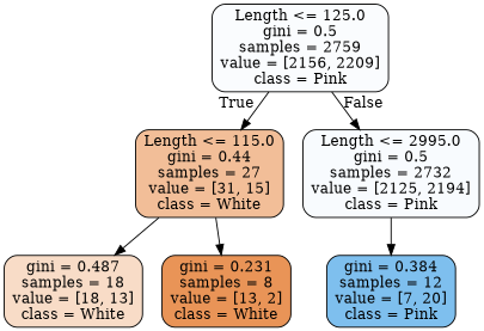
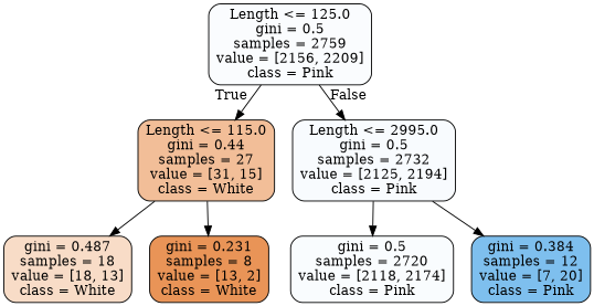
  digraph {
    fontname="DejaVu Serif"
    node [color=black fontname="DejaVu Serif" shape=box style="filled, rounded"]
    edge [fontname="DejaVu Serif"]
    n1 [fillcolor="#399de506" label="Length <= 125.0\ngini = 0.5\nsamples = 2759\nvalue = [2156, 2209]\nclass = Pink"]
    n2 [fillcolor="#e5813984" label="Length <= 115.0\ngini = 0.44\nsamples = 27\nvalue = [31, 15]\nclass = White"]
    n3 [fillcolor="#399de508" label="Length <= 2995.0\ngini = 0.5\nsamples = 2732\nvalue = [2125, 2194]\nclass = Pink"]
    n4 [fillcolor="#e5813947" label="gini = 0.487\nsamples = 18\nvalue = [18, 13]\nclass = White"]
    n5 [fillcolor="#e58139d8" label="gini = 0.231\nsamples = 8\nvalue = [13, 2]\nclass = White"]
+   n6 [fillcolor="#399de507" label="gini = 0.5\nsamples = 2720\nvalue = [2118, 2174]\nclass = Pink"]
    n7 [fillcolor="#399de5a6" label="gini = 0.384\nsamples = 12\nvalue = [7, 20]\nclass = Pink"]
    n1 -> n2 [headlabel=True labelangle=45 labeldistance=2.5]
    n1 -> n3 [headlabel=False labelangle=-45 labeldistance=2.5]
    n2 -> n4
    n2 -> n5
+   n3 -> n6
    n3 -> n7
  }
